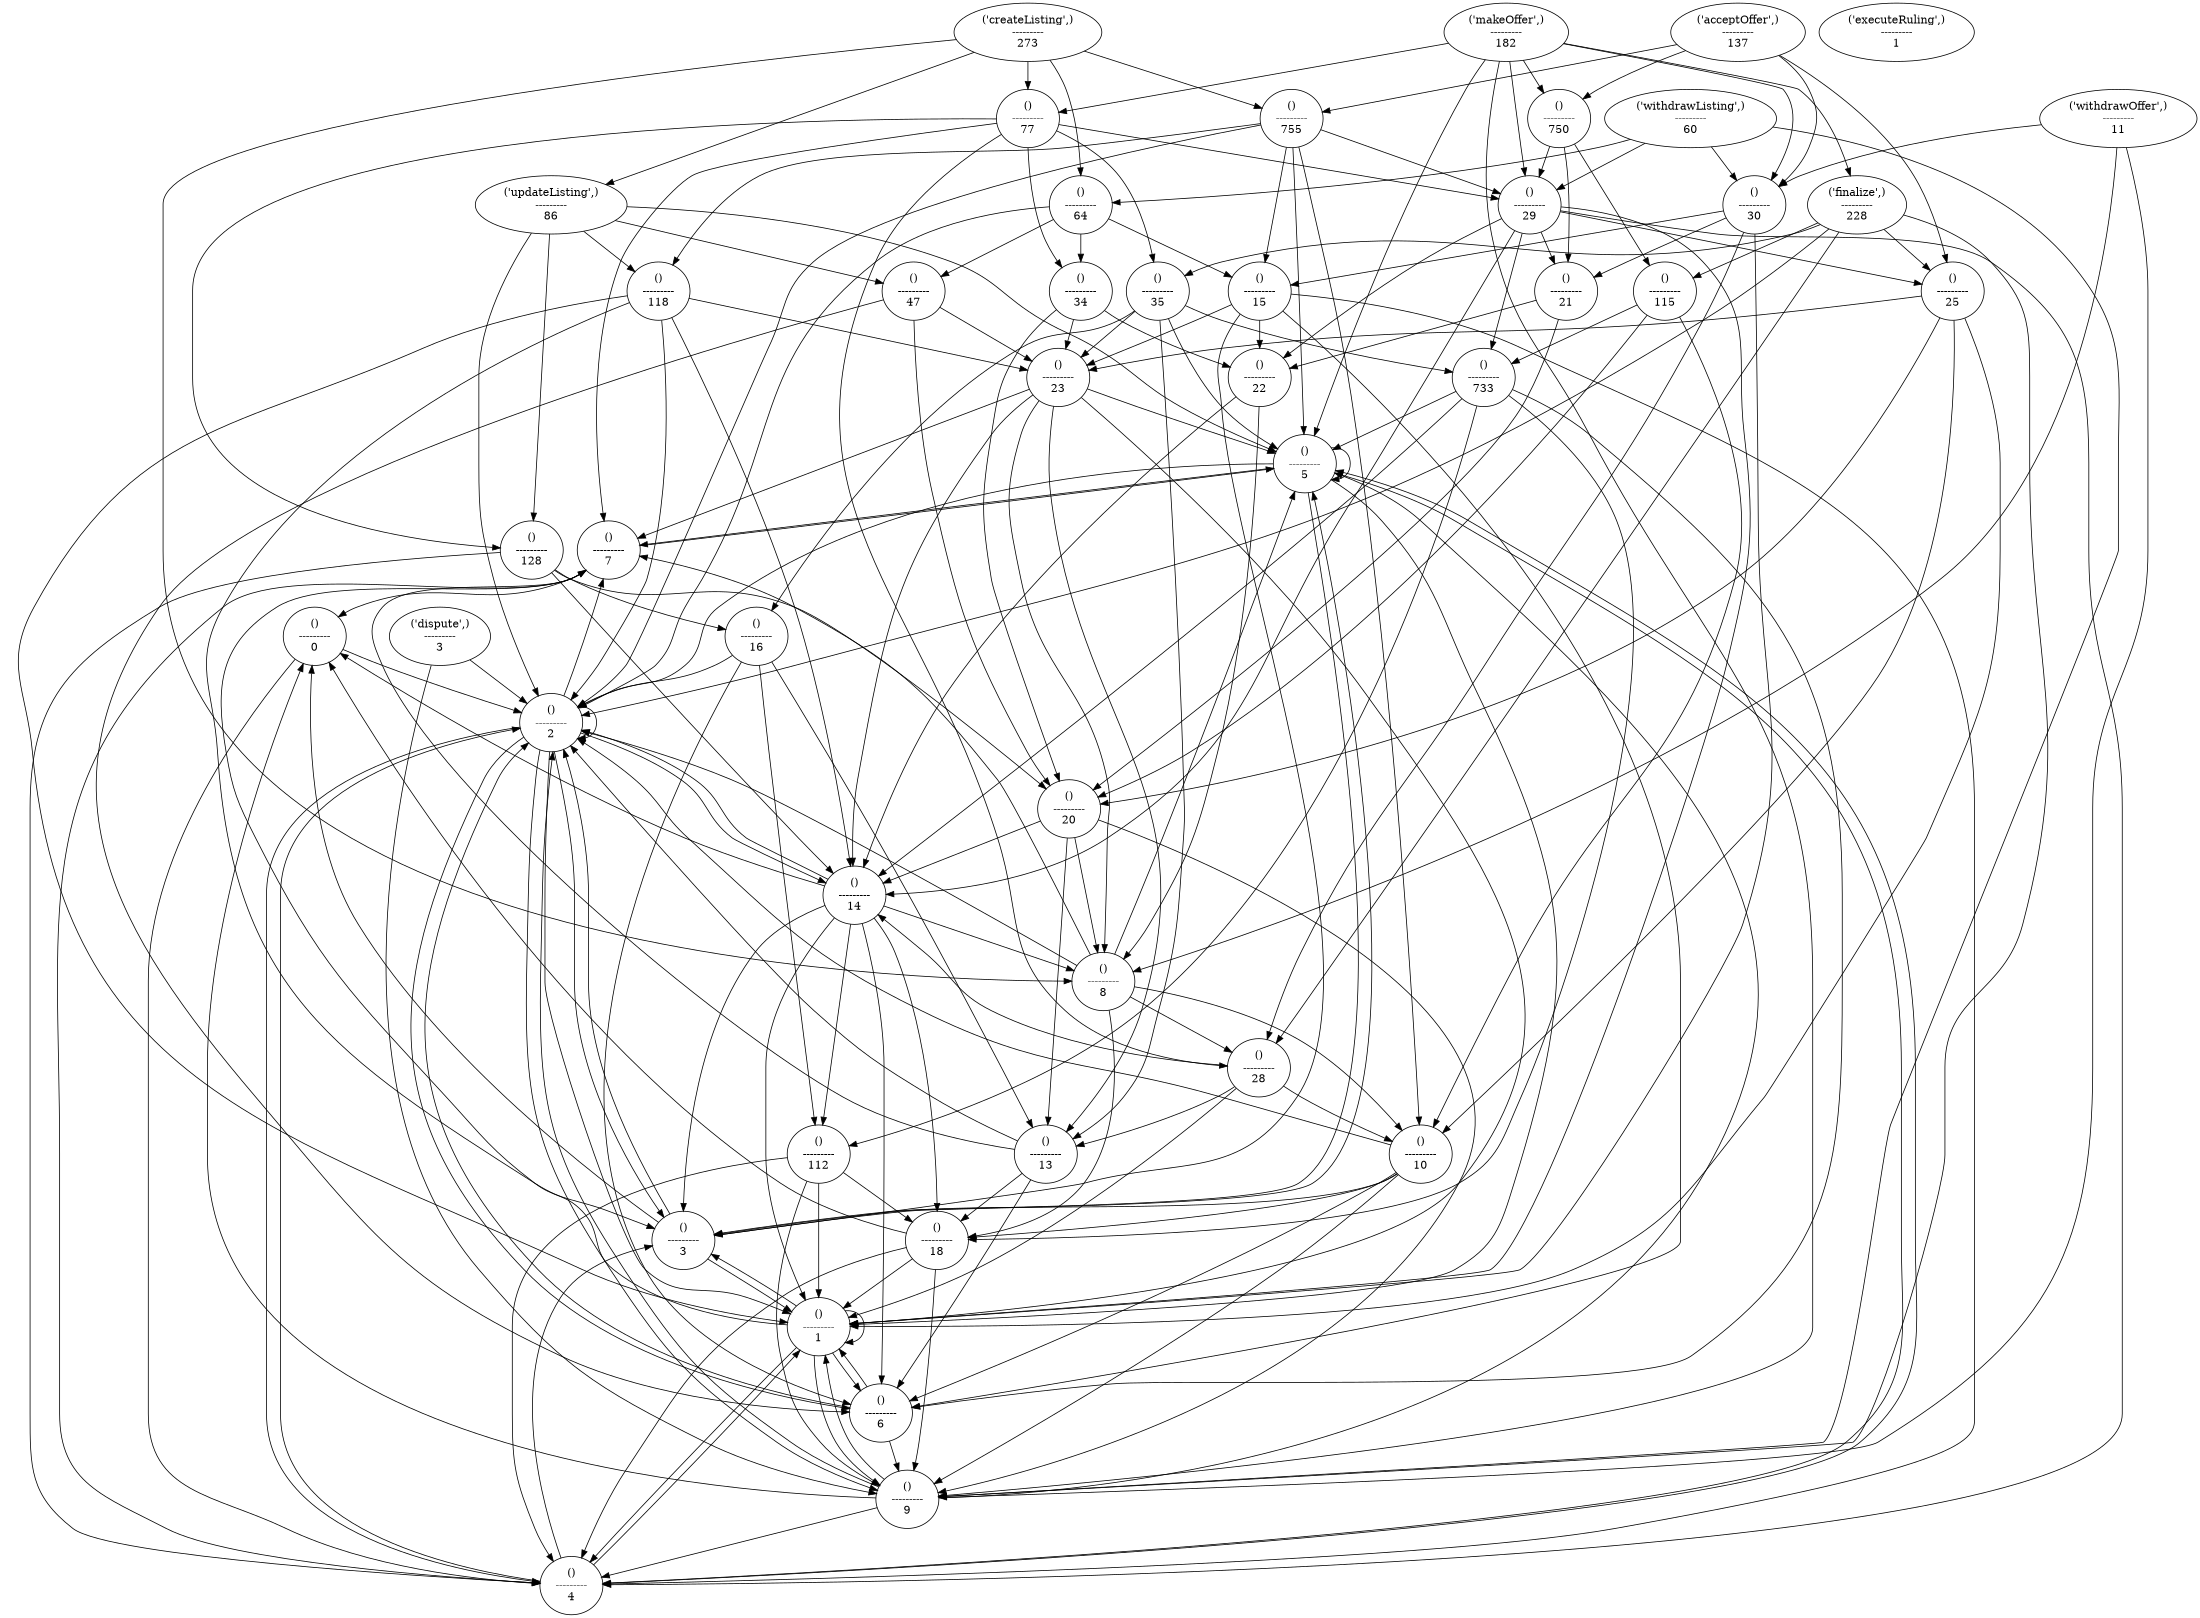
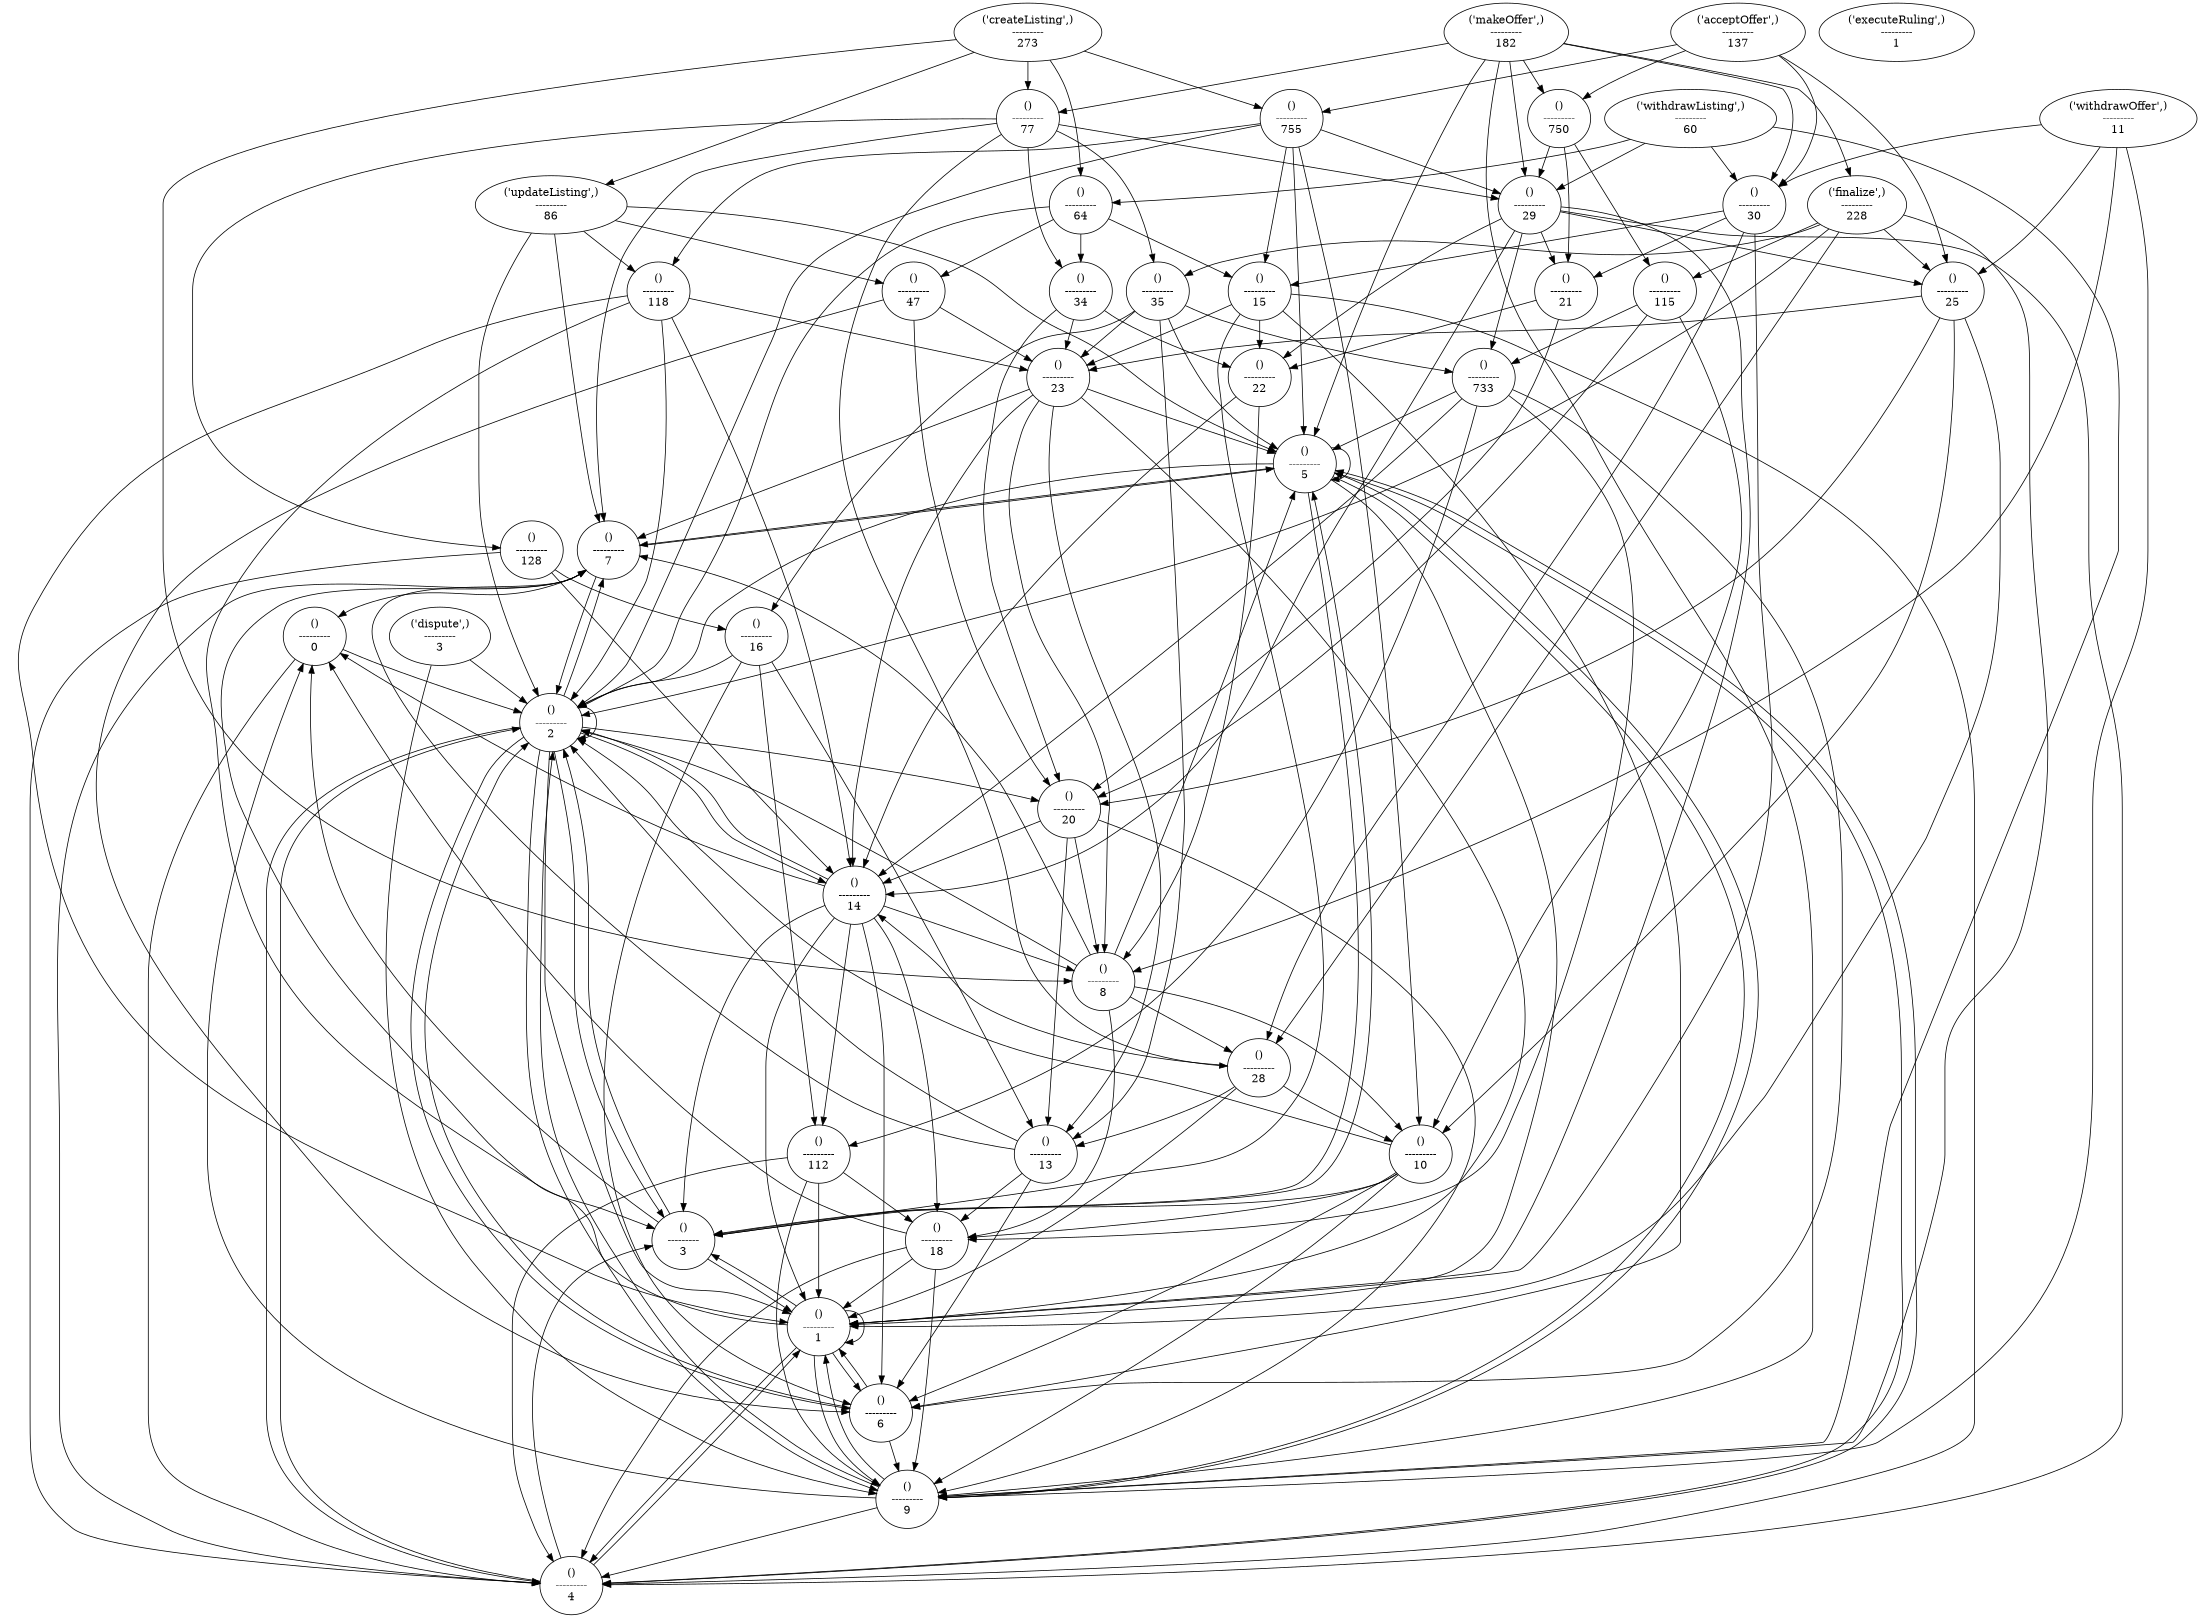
  strict digraph {
    "('createListing',)\n---------\n273"
    "()\n---------\n77"
    "()\n---------\n8"
    "()\n---------\n755"
    "('updateListing',)\n---------\n86"
    "()\n---------\n64"
    "()\n---------\n35"
    "()\n---------\n7"
    "()\n---------\n29"
    "()\n---------\n128"
    "()\n---------\n34"
    "()\n---------\n28"
    "()\n---------\n5"
    "()\n---------\n18"
    "()\n---------\n2"
    "()\n---------\n10"
    "()\n---------\n118"
    "()\n---------\n15"
    "()\n---------\n47"
    "()\n---------\n733"
    "()\n---------\n16"
    "()\n---------\n13"
    "()\n---------\n23"
    "()\n---------\n4"
    "()\n---------\n0"
    "()\n---------\n14"
    "()\n---------\n1"
    "()\n---------\n22"
    "()\n---------\n25"
    "()\n---------\n21"
    "()\n---------\n20"
    "()\n---------\n112"
    "()\n---------\n6"
    "()\n---------\n9"
    "()\n---------\n3"
    "('makeOffer',)\n---------\n182"
    "('finalize',)\n---------\n228"
    "()\n---------\n750"
    "()\n---------\n30"
    "()\n---------\n115"
    "('acceptOffer',)\n---------\n137"
    "('withdrawListing',)\n---------\n60"
    "('withdrawOffer',)\n---------\n11"
    "('dispute',)\n---------\n3"
    "('executeRuling',)\n---------\n1"
    "('createListing',)\n---------\n273" -> "()\n---------\n77"
    "('createListing',)\n---------\n273" -> "()\n---------\n8"
    "('createListing',)\n---------\n273" -> "()\n---------\n755"
    "('createListing',)\n---------\n273" -> "('updateListing',)\n---------\n86"
    "('createListing',)\n---------\n273" -> "()\n---------\n64"
    "()\n---------\n77" -> "()\n---------\n35"
    "()\n---------\n77" -> "()\n---------\n7"
    "()\n---------\n77" -> "()\n---------\n29"
    "()\n---------\n77" -> "()\n---------\n128"
    "()\n---------\n77" -> "()\n---------\n34"
    "()\n---------\n77" -> "()\n---------\n28"
    "()\n---------\n8" -> "()\n---------\n7"
    "()\n---------\n8" -> "()\n---------\n28"
    "()\n---------\n8" -> "()\n---------\n5"
    "()\n---------\n8" -> "()\n---------\n18"
    "()\n---------\n8" -> "()\n---------\n2"
    "()\n---------\n8" -> "()\n---------\n10"
    "()\n---------\n755" -> "()\n---------\n29"
    "()\n---------\n755" -> "()\n---------\n5"
    "()\n---------\n755" -> "()\n---------\n2"
    "()\n---------\n755" -> "()\n---------\n10"
    "()\n---------\n755" -> "()\n---------\n118"
    "()\n---------\n755" -> "()\n---------\n15"
-   "('updateListing',)\n---------\n86" -> "()\n---------\n128"
+   "('updateListing',)\n---------\n86" -> "()\n---------\n7"
    "('updateListing',)\n---------\n86" -> "()\n---------\n5"
    "('updateListing',)\n---------\n86" -> "()\n---------\n2"
    "('updateListing',)\n---------\n86" -> "()\n---------\n118"
    "('updateListing',)\n---------\n86" -> "()\n---------\n47"
    "()\n---------\n64" -> "()\n---------\n34"
    "()\n---------\n64" -> "()\n---------\n2"
    "()\n---------\n64" -> "()\n---------\n15"
    "()\n---------\n64" -> "()\n---------\n47"
    "()\n---------\n35" -> "()\n---------\n5"
    "()\n---------\n35" -> "()\n---------\n733"
    "()\n---------\n35" -> "()\n---------\n16"
    "()\n---------\n35" -> "()\n---------\n13"
    "()\n---------\n35" -> "()\n---------\n23"
    "()\n---------\n7" -> "()\n---------\n5"
+   "()\n---------\n7" -> "()\n---------\n2"
    "()\n---------\n7" -> "()\n---------\n4"
    "()\n---------\n7" -> "()\n---------\n0"
    "()\n---------\n29" -> "()\n---------\n733"
    "()\n---------\n29" -> "()\n---------\n4"
    "()\n---------\n29" -> "()\n---------\n14"
    "()\n---------\n29" -> "()\n---------\n1"
    "()\n---------\n29" -> "()\n---------\n22"
    "()\n---------\n29" -> "()\n---------\n25"
    "()\n---------\n29" -> "()\n---------\n21"
    "()\n---------\n128" -> "()\n---------\n16"
    "()\n---------\n128" -> "()\n---------\n4"
    "()\n---------\n128" -> "()\n---------\n14"
-   "()\n---------\n128" -> "()\n---------\n20"
+   "()\n---------\n2" -> "()\n---------\n20"
    "()\n---------\n34" -> "()\n---------\n23"
    "()\n---------\n34" -> "()\n---------\n22"
    "()\n---------\n34" -> "()\n---------\n20"
    "()\n---------\n28" -> "()\n---------\n10"
    "()\n---------\n28" -> "()\n---------\n13"
    "()\n---------\n28" -> "()\n---------\n14"
    "()\n---------\n28" -> "()\n---------\n1"
    "()\n---------\n5" -> "()\n---------\n7"
    "()\n---------\n5" -> "()\n---------\n5"
    "()\n---------\n5" -> "()\n---------\n2"
    "()\n---------\n5" -> "()\n---------\n4"
    "()\n---------\n5" -> "()\n---------\n1"
+   "()\n---------\n5" -> "()\n---------\n9"
    "()\n---------\n5" -> "()\n---------\n3"
    "()\n---------\n18" -> "()\n---------\n4"
    "()\n---------\n18" -> "()\n---------\n0"
    "()\n---------\n18" -> "()\n---------\n1"
    "()\n---------\n18" -> "()\n---------\n9"
    "()\n---------\n2" -> "()\n---------\n7"
    "()\n---------\n2" -> "()\n---------\n2"
    "()\n---------\n2" -> "()\n---------\n4"
    "()\n---------\n2" -> "()\n---------\n14"
    "()\n---------\n2" -> "()\n---------\n1"
    "()\n---------\n2" -> "()\n---------\n6"
    "()\n---------\n2" -> "()\n---------\n9"
    "()\n---------\n2" -> "()\n---------\n3"
    "()\n---------\n10" -> "()\n---------\n18"
    "()\n---------\n10" -> "()\n---------\n2"
    "()\n---------\n10" -> "()\n---------\n6"
    "()\n---------\n10" -> "()\n---------\n9"
    "()\n---------\n10" -> "()\n---------\n3"
    "()\n---------\n118" -> "()\n---------\n2"
    "()\n---------\n118" -> "()\n---------\n23"
    "()\n---------\n118" -> "()\n---------\n14"
    "()\n---------\n118" -> "()\n---------\n1"
    "()\n---------\n118" -> "()\n---------\n3"
    "()\n---------\n15" -> "()\n---------\n23"
    "()\n---------\n15" -> "()\n---------\n4"
    "()\n---------\n15" -> "()\n---------\n22"
    "()\n---------\n15" -> "()\n---------\n6"
    "()\n---------\n15" -> "()\n---------\n3"
    "()\n---------\n47" -> "()\n---------\n23"
    "()\n---------\n47" -> "()\n---------\n20"
    "()\n---------\n47" -> "()\n---------\n6"
    "()\n---------\n733" -> "()\n---------\n5"
    "()\n---------\n733" -> "()\n---------\n18"
    "()\n---------\n733" -> "()\n---------\n14"
    "()\n---------\n733" -> "()\n---------\n112"
    "()\n---------\n733" -> "()\n---------\n6"
    "()\n---------\n16" -> "()\n---------\n2"
    "()\n---------\n16" -> "()\n---------\n13"
    "()\n---------\n16" -> "()\n---------\n112"
    "()\n---------\n16" -> "()\n---------\n6"
    "()\n---------\n13" -> "()\n---------\n7"
    "()\n---------\n13" -> "()\n---------\n18"
    "()\n---------\n13" -> "()\n---------\n2"
    "()\n---------\n13" -> "()\n---------\n6"
    "()\n---------\n23" -> "()\n---------\n8"
    "()\n---------\n23" -> "()\n---------\n7"
    "()\n---------\n23" -> "()\n---------\n5"
    "()\n---------\n23" -> "()\n---------\n13"
    "()\n---------\n23" -> "()\n---------\n14"
    "()\n---------\n23" -> "()\n---------\n1"
    "()\n---------\n4" -> "()\n---------\n5"
    "()\n---------\n4" -> "()\n---------\n2"
    "()\n---------\n4" -> "()\n---------\n1"
    "()\n---------\n4" -> "()\n---------\n3"
    "()\n---------\n0" -> "()\n---------\n2"
    "()\n---------\n0" -> "()\n---------\n4"
    "()\n---------\n14" -> "()\n---------\n8"
    "()\n---------\n14" -> "()\n---------\n18"
    "()\n---------\n14" -> "()\n---------\n2"
    "()\n---------\n14" -> "()\n---------\n0"
    "()\n---------\n14" -> "()\n---------\n1"
    "()\n---------\n14" -> "()\n---------\n112"
    "()\n---------\n14" -> "()\n---------\n6"
    "()\n---------\n14" -> "()\n---------\n3"
    "()\n---------\n1" -> "()\n---------\n7"
    "()\n---------\n1" -> "()\n---------\n4"
    "()\n---------\n1" -> "()\n---------\n1"
    "()\n---------\n1" -> "()\n---------\n6"
    "()\n---------\n1" -> "()\n---------\n9"
    "()\n---------\n1" -> "()\n---------\n3"
    "()\n---------\n22" -> "()\n---------\n8"
    "()\n---------\n22" -> "()\n---------\n14"
    "()\n---------\n25" -> "()\n---------\n10"
    "()\n---------\n25" -> "()\n---------\n23"
    "()\n---------\n25" -> "()\n---------\n1"
    "()\n---------\n25" -> "()\n---------\n20"
    "()\n---------\n21" -> "()\n---------\n22"
    "()\n---------\n21" -> "()\n---------\n20"
    "()\n---------\n20" -> "()\n---------\n8"
    "()\n---------\n20" -> "()\n---------\n13"
    "()\n---------\n20" -> "()\n---------\n14"
    "()\n---------\n20" -> "()\n---------\n9"
    "()\n---------\n112" -> "()\n---------\n18"
    "()\n---------\n112" -> "()\n---------\n4"
    "()\n---------\n112" -> "()\n---------\n1"
    "()\n---------\n112" -> "()\n---------\n9"
    "()\n---------\n6" -> "()\n---------\n2"
    "()\n---------\n6" -> "()\n---------\n1"
    "()\n---------\n6" -> "()\n---------\n9"
    "()\n---------\n9" -> "()\n---------\n5"
    "()\n---------\n9" -> "()\n---------\n2"
    "()\n---------\n9" -> "()\n---------\n4"
    "()\n---------\n9" -> "()\n---------\n0"
    "()\n---------\n9" -> "()\n---------\n1"
    "()\n---------\n3" -> "()\n---------\n5"
    "()\n---------\n3" -> "()\n---------\n2"
    "()\n---------\n3" -> "()\n---------\n0"
    "()\n---------\n3" -> "()\n---------\n1"
    "('makeOffer',)\n---------\n182" -> "()\n---------\n77"
    "('makeOffer',)\n---------\n182" -> "()\n---------\n29"
    "('makeOffer',)\n---------\n182" -> "()\n---------\n5"
    "('makeOffer',)\n---------\n182" -> "()\n---------\n9"
    "('makeOffer',)\n---------\n182" -> "('finalize',)\n---------\n228"
    "('makeOffer',)\n---------\n182" -> "()\n---------\n750"
    "('makeOffer',)\n---------\n182" -> "()\n---------\n30"
    "('finalize',)\n---------\n228" -> "()\n---------\n35"
    "('finalize',)\n---------\n228" -> "()\n---------\n28"
    "('finalize',)\n---------\n228" -> "()\n---------\n2"
    "('finalize',)\n---------\n228" -> "()\n---------\n25"
    "('finalize',)\n---------\n228" -> "()\n---------\n9"
    "('finalize',)\n---------\n228" -> "()\n---------\n115"
    "()\n---------\n750" -> "()\n---------\n29"
    "()\n---------\n750" -> "()\n---------\n21"
    "()\n---------\n750" -> "()\n---------\n115"
    "()\n---------\n30" -> "()\n---------\n28"
    "()\n---------\n30" -> "()\n---------\n15"
    "()\n---------\n30" -> "()\n---------\n1"
    "()\n---------\n30" -> "()\n---------\n21"
    "()\n---------\n115" -> "()\n---------\n10"
    "()\n---------\n115" -> "()\n---------\n733"
    "()\n---------\n115" -> "()\n---------\n20"
    "('acceptOffer',)\n---------\n137" -> "()\n---------\n755"
    "('acceptOffer',)\n---------\n137" -> "()\n---------\n25"
    "('acceptOffer',)\n---------\n137" -> "()\n---------\n750"
    "('acceptOffer',)\n---------\n137" -> "()\n---------\n30"
    "('withdrawListing',)\n---------\n60" -> "()\n---------\n64"
    "('withdrawListing',)\n---------\n60" -> "()\n---------\n29"
    "('withdrawListing',)\n---------\n60" -> "()\n---------\n9"
    "('withdrawListing',)\n---------\n60" -> "()\n---------\n30"
    "('withdrawOffer',)\n---------\n11" -> "()\n---------\n8"
+   "('withdrawOffer',)\n---------\n11" -> "()\n---------\n25"
    "('withdrawOffer',)\n---------\n11" -> "()\n---------\n9"
    "('withdrawOffer',)\n---------\n11" -> "()\n---------\n30"
    "('dispute',)\n---------\n3" -> "()\n---------\n2"
    "('dispute',)\n---------\n3" -> "()\n---------\n9"
  }
